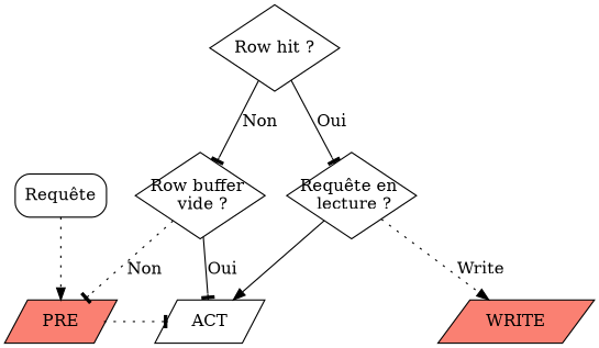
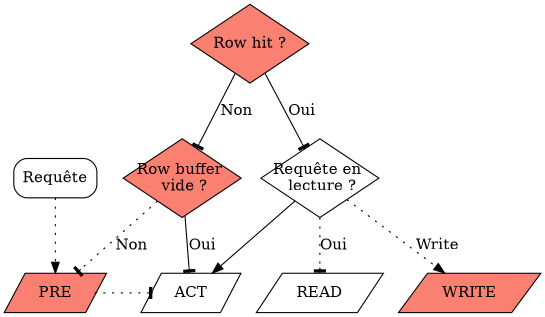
  digraph {
    node [fillcolor=white shape=parallelogram style=filled]
    edge [arrowhead=tee style=dotted]
    PRE [fillcolor=salmon]
    ACT
+   READ
    WRITE [fillcolor=salmon]
    n5 [label="Requête" shape=rect style="rounded,filled"]
-   n6 [fixedsize=shape height=1 label="Row hit ?" shape=diamond width=1.5]
+   n6 [fillcolor=salmon fixedsize=shape height=1 label="Row hit ?" shape=diamond width=1.5]
    n7 [fixedsize=shape height=1 label="Requête en \n lecture ?" shape=diamond width=1.5]
-   n8 [fixedsize=shape height=1 label="Row buffer \n vide ?" shape=diamond width=1.5]
+   n8 [fillcolor=salmon fixedsize=shape height=1 label="Row buffer \n vide ?" shape=diamond width=1.5]
    subgraph sub_1 {
      rank=same
      PRE
      ACT
+     READ
      WRITE
    }
    PRE -> ACT [constraint=false]
    n5 -> PRE [arrowhead=normal]
    n6 -> n7 [label=Oui style=solid]
    n6 -> n8 [label=Non style=solid]
    n7 -> ACT [arrowhead=normal style=solid]
+   n7 -> READ [label=Oui]
    n7 -> WRITE [arrowhead=normal label=Write]
    n8 -> PRE [label=Non]
    n8 -> ACT [label=Oui style=solid]
  }
